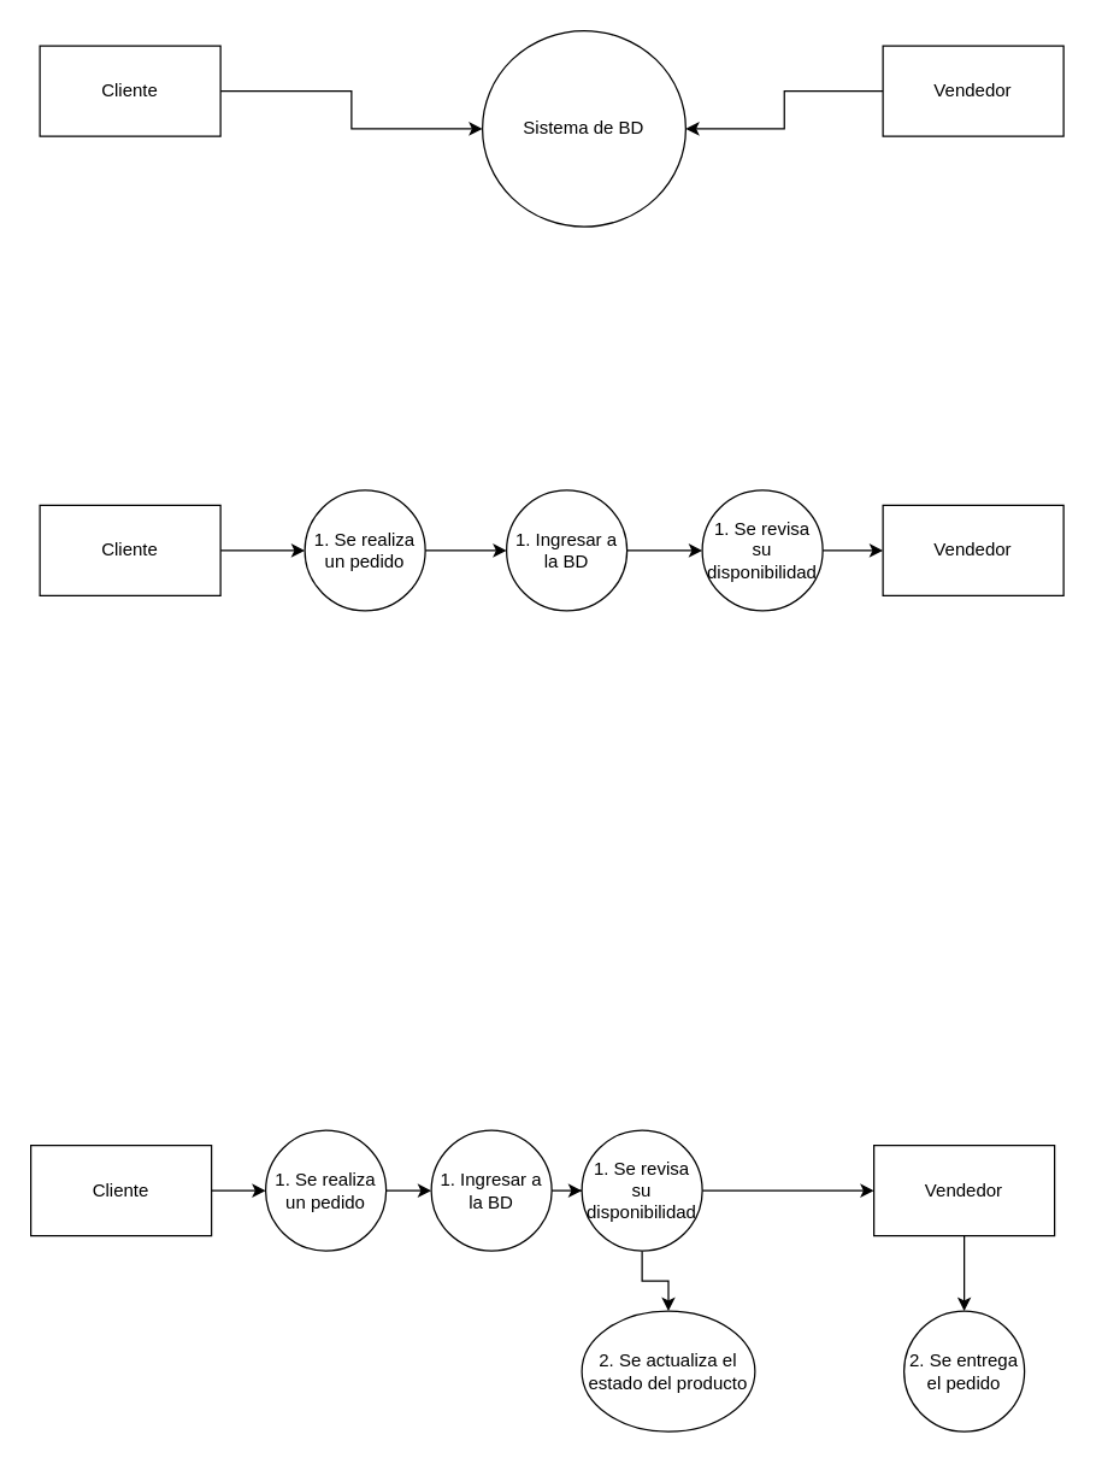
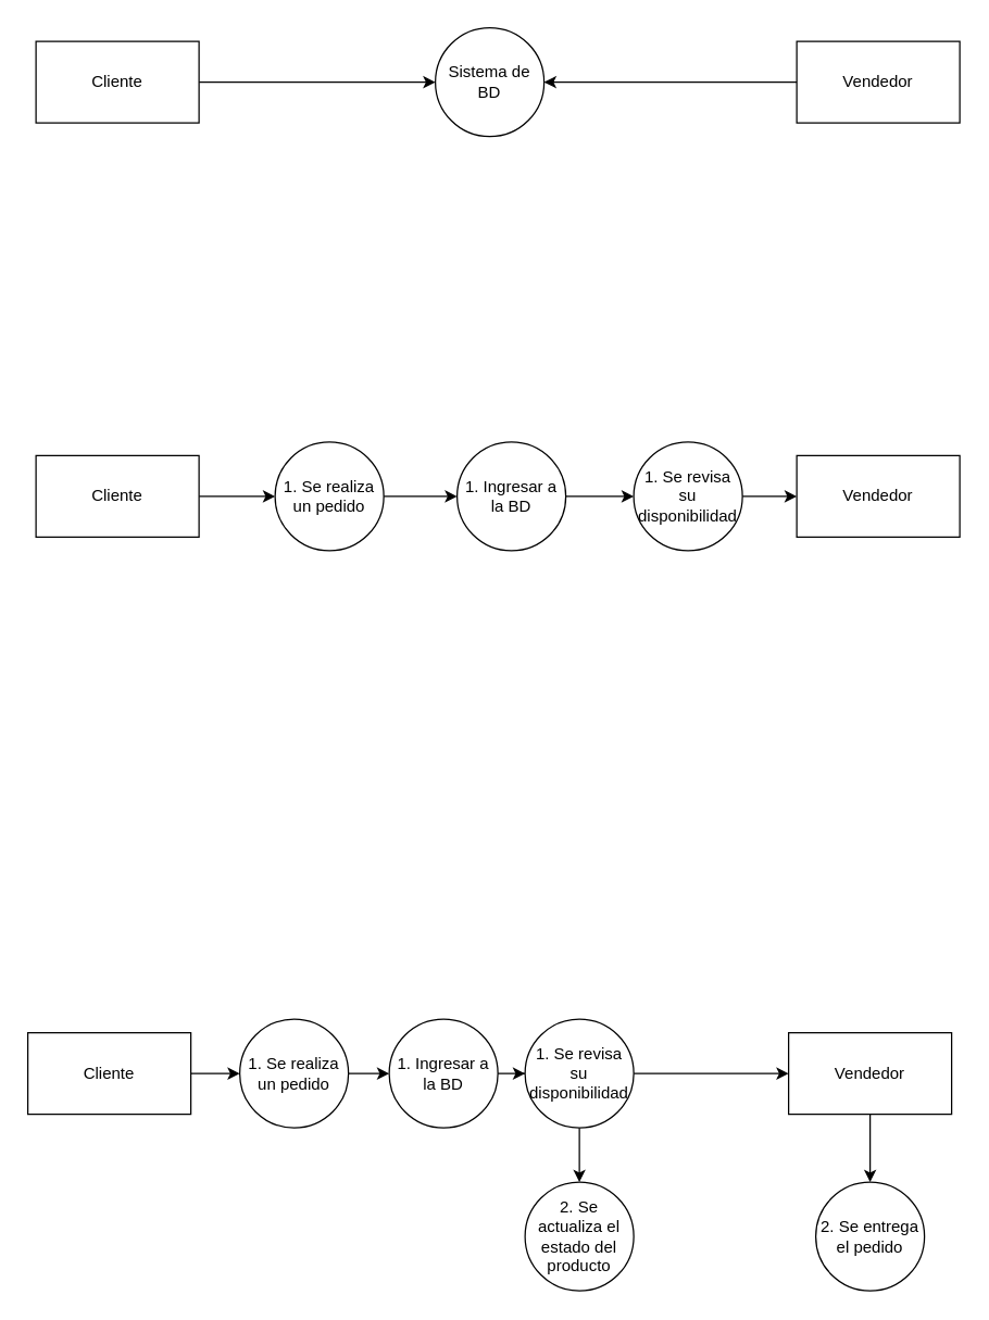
  <mxCell id="0" />
  <mxCell id="1" parent="0" />
- <mxCell id="2" value="Sistema de BD" style="ellipse;whiteSpace=wrap;html=1;aspect=fixed;" parent="1" vertex="1"><mxGeometry x="320" y="20" width="135" height="130" as="geometry" /></mxCell>
+ <mxCell id="2" value="Sistema de BD" style="ellipse;whiteSpace=wrap;html=1;aspect=fixed;" parent="1" vertex="1"><mxGeometry x="320" y="20" width="80" height="80" as="geometry" /></mxCell>
  <mxCell id="3" style="edgeStyle=orthogonalEdgeStyle;rounded=0;orthogonalLoop=1;jettySize=auto;html=1;entryX=0;entryY=0.5;entryDx=0;entryDy=0;" parent="1" source="4" target="2" edge="1"><mxGeometry relative="1" as="geometry" /></mxCell>
  <mxCell id="4" value="Cliente" style="rounded=0;whiteSpace=wrap;html=1;" parent="1" vertex="1"><mxGeometry x="26" y="30" width="120" height="60" as="geometry" /></mxCell>
  <mxCell id="5" style="edgeStyle=orthogonalEdgeStyle;rounded=0;orthogonalLoop=1;jettySize=auto;html=1;" parent="1" source="6" target="2" edge="1"><mxGeometry relative="1" as="geometry" /></mxCell>
  <mxCell id="6" value="Vendedor" style="rounded=0;whiteSpace=wrap;html=1;" parent="1" vertex="1"><mxGeometry x="586" y="30" width="120" height="60" as="geometry" /></mxCell>
  <mxCell id="7" value="1. Ingresar a la BD" style="ellipse;whiteSpace=wrap;html=1;aspect=fixed;" parent="1" vertex="1"><mxGeometry x="336" y="325" width="80" height="80" as="geometry" /></mxCell>
  <mxCell id="8" style="edgeStyle=orthogonalEdgeStyle;rounded=0;orthogonalLoop=1;jettySize=auto;html=1;entryX=0;entryY=0.5;entryDx=0;entryDy=0;" parent="1" source="9" target="12" edge="1"><mxGeometry relative="1" as="geometry" /></mxCell>
  <mxCell id="9" value="Cliente" style="rounded=0;whiteSpace=wrap;html=1;" parent="1" vertex="1"><mxGeometry x="26" y="335" width="120" height="60" as="geometry" /></mxCell>
  <mxCell id="10" value="Vendedor" style="rounded=0;whiteSpace=wrap;html=1;" parent="1" vertex="1"><mxGeometry x="586" y="335" width="120" height="60" as="geometry" /></mxCell>
  <mxCell id="11" style="edgeStyle=orthogonalEdgeStyle;rounded=0;orthogonalLoop=1;jettySize=auto;html=1;entryX=0;entryY=0.5;entryDx=0;entryDy=0;" parent="1" source="12" target="7" edge="1"><mxGeometry relative="1" as="geometry" /></mxCell>
  <mxCell id="12" value="1. Se realiza un pedido" style="ellipse;whiteSpace=wrap;html=1;aspect=fixed;" parent="1" vertex="1"><mxGeometry x="202" y="325" width="80" height="80" as="geometry" /></mxCell>
  <mxCell id="13" value="" style="edgeStyle=orthogonalEdgeStyle;rounded=0;orthogonalLoop=1;jettySize=auto;html=1;entryX=0;entryY=0.5;entryDx=0;entryDy=0;" parent="1" source="7" target="15" edge="1"><mxGeometry relative="1" as="geometry"><mxPoint x="406" y="365" as="sourcePoint" /><mxPoint x="586" y="365" as="targetPoint" /></mxGeometry></mxCell>
  <mxCell id="14" value="" style="edgeStyle=orthogonalEdgeStyle;rounded=0;orthogonalLoop=1;jettySize=auto;html=1;" parent="1" source="15" target="10" edge="1"><mxGeometry relative="1" as="geometry" /></mxCell>
  <mxCell id="15" value="1. Se revisa su disponibilidad" style="ellipse;whiteSpace=wrap;html=1;aspect=fixed;" parent="1" vertex="1"><mxGeometry x="466" y="325" width="80" height="80" as="geometry" /></mxCell>
  <mxCell id="16" value="1. Ingresar a la BD" style="ellipse;whiteSpace=wrap;html=1;aspect=fixed;" parent="1" vertex="1"><mxGeometry x="286" y="750" width="80" height="80" as="geometry" /></mxCell>
  <mxCell id="17" style="edgeStyle=orthogonalEdgeStyle;rounded=0;orthogonalLoop=1;jettySize=auto;html=1;entryX=0;entryY=0.5;entryDx=0;entryDy=0;" parent="1" source="18" target="22" edge="1"><mxGeometry relative="1" as="geometry" /></mxCell>
  <mxCell id="18" value="Cliente" style="rounded=0;whiteSpace=wrap;html=1;" parent="1" vertex="1"><mxGeometry x="20" y="760" width="120" height="60" as="geometry" /></mxCell>
  <mxCell id="19" style="edgeStyle=orthogonalEdgeStyle;rounded=0;orthogonalLoop=1;jettySize=auto;html=1;entryX=0.5;entryY=0;entryDx=0;entryDy=0;" parent="1" source="20" target="23" edge="1"><mxGeometry relative="1" as="geometry" /></mxCell>
  <mxCell id="20" value="Vendedor" style="rounded=0;whiteSpace=wrap;html=1;" parent="1" vertex="1"><mxGeometry x="580" y="760" width="120" height="60" as="geometry" /></mxCell>
  <mxCell id="21" style="edgeStyle=orthogonalEdgeStyle;rounded=0;orthogonalLoop=1;jettySize=auto;html=1;entryX=0;entryY=0.5;entryDx=0;entryDy=0;" parent="1" source="22" target="16" edge="1"><mxGeometry relative="1" as="geometry" /></mxCell>
  <mxCell id="22" value="1. Se realiza un pedido" style="ellipse;whiteSpace=wrap;html=1;aspect=fixed;" parent="1" vertex="1"><mxGeometry x="176" y="750" width="80" height="80" as="geometry" /></mxCell>
  <mxCell id="23" value="2. Se entrega el pedido" style="ellipse;whiteSpace=wrap;html=1;aspect=fixed;" parent="1" vertex="1"><mxGeometry x="600" y="870" width="80" height="80" as="geometry" /></mxCell>
  <mxCell id="24" value="" style="edgeStyle=orthogonalEdgeStyle;rounded=0;orthogonalLoop=1;jettySize=auto;html=1;entryX=0;entryY=0.5;entryDx=0;entryDy=0;" parent="1" source="16" target="27" edge="1"><mxGeometry relative="1" as="geometry"><mxPoint x="400" y="790" as="sourcePoint" /><mxPoint x="580" y="790" as="targetPoint" /></mxGeometry></mxCell>
  <mxCell id="25" value="" style="edgeStyle=orthogonalEdgeStyle;rounded=0;orthogonalLoop=1;jettySize=auto;html=1;" parent="1" source="27" target="28" edge="1"><mxGeometry relative="1" as="geometry" /></mxCell>
  <mxCell id="26" value="" style="edgeStyle=orthogonalEdgeStyle;rounded=0;orthogonalLoop=1;jettySize=auto;html=1;" parent="1" source="27" target="20" edge="1"><mxGeometry relative="1" as="geometry" /></mxCell>
  <mxCell id="27" value="1. Se revisa su disponibilidad" style="ellipse;whiteSpace=wrap;html=1;aspect=fixed;" parent="1" vertex="1"><mxGeometry x="386" y="750" width="80" height="80" as="geometry" /></mxCell>
- <mxCell id="28" value="2. Se actualiza el estado del producto" style="ellipse;whiteSpace=wrap;html=1;aspect=fixed;" parent="1" vertex="1"><mxGeometry x="386" y="870" width="115" height="80" as="geometry" /></mxCell>
+ <mxCell id="28" value="2. Se actualiza el estado del producto" style="ellipse;whiteSpace=wrap;html=1;aspect=fixed;" parent="1" vertex="1"><mxGeometry x="386" y="870" width="80" height="80" as="geometry" /></mxCell>
